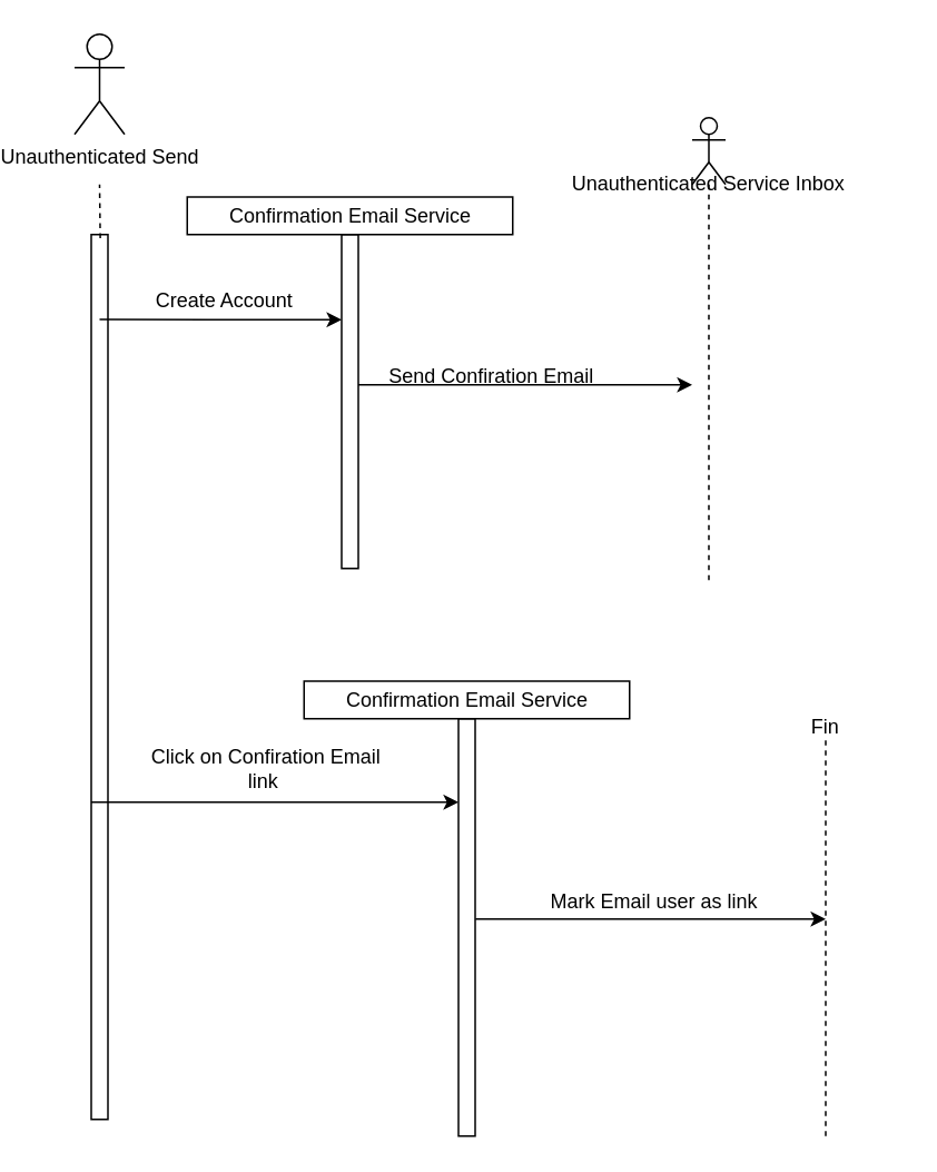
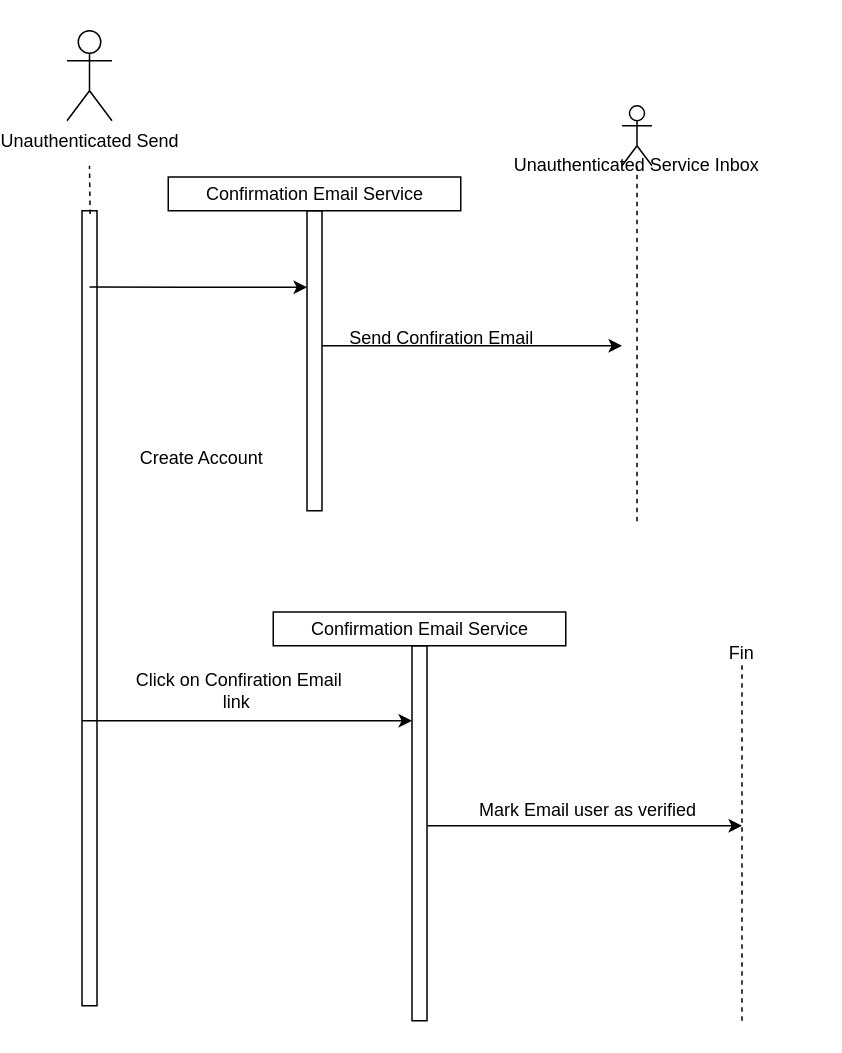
  <mxCell id="0" />
  <mxCell id="1" parent="0" />
  <mxCell id="2" value="" style="html=1;points=[];perimeter=orthogonalPerimeter;" vertex="1" parent="1"><mxGeometry x="30" y="140" width="10" height="530" as="geometry" /></mxCell>
  <mxCell id="3" value="" style="endArrow=classic;html=1;exitX=0.5;exitY=0.096;exitDx=0;exitDy=0;exitPerimeter=0;" edge="1" parent="1" source="2"><mxGeometry width="50" height="50" relative="1" as="geometry"><mxPoint x="70" y="230" as="sourcePoint" /><mxPoint x="180" y="191" as="targetPoint" /><Array as="points"><mxPoint x="110" y="191" /></Array></mxGeometry></mxCell>
- <mxCell id="4" value="Create Account" style="text;html=1;strokeColor=none;fillColor=none;align=center;verticalAlign=middle;whiteSpace=wrap;rounded=0;" vertex="1" parent="1"><mxGeometry x="60" y="170" width="100" height="20" as="geometry" /></mxCell>
+ <mxCell id="4" value="Create Account" style="text;html=1;strokeColor=none;fillColor=none;align=center;verticalAlign=middle;whiteSpace=wrap;rounded=0;" vertex="1" parent="1"><mxGeometry x="60" y="295" width="100" height="20" as="geometry" /></mxCell>
  <mxCell id="5" value="Unauthenticated Send" style="shape=umlActor;verticalLabelPosition=bottom;verticalAlign=top;html=1;" vertex="1" parent="1"><mxGeometry x="20" y="20" width="30" height="60" as="geometry" /></mxCell>
  <mxCell id="6" value="" style="endArrow=none;dashed=1;html=1;exitX=0.54;exitY=0.004;exitDx=0;exitDy=0;exitPerimeter=0;" edge="1" parent="1" source="2"><mxGeometry width="50" height="50" relative="1" as="geometry"><mxPoint x="20" y="150" as="sourcePoint" /><mxPoint x="35" y="110" as="targetPoint" /></mxGeometry></mxCell>
  <mxCell id="7" value="" style="html=1;points=[];perimeter=orthogonalPerimeter;" vertex="1" parent="1"><mxGeometry x="180" y="140" width="10" height="200" as="geometry" /></mxCell>
  <mxCell id="8" value="" style="endArrow=classic;html=1;" edge="1" parent="1"><mxGeometry width="50" height="50" relative="1" as="geometry"><mxPoint x="190" y="230" as="sourcePoint" /><mxPoint x="390" y="230" as="targetPoint" /></mxGeometry></mxCell>
  <mxCell id="9" value="Send Confiration Email" style="text;html=1;strokeColor=none;fillColor=none;align=center;verticalAlign=middle;whiteSpace=wrap;rounded=0;" vertex="1" parent="1"><mxGeometry x="205" y="215" width="130" height="20" as="geometry" /></mxCell>
  <mxCell id="10" value="" style="shape=umlLifeline;participant=umlActor;perimeter=lifelinePerimeter;whiteSpace=wrap;html=1;container=1;collapsible=0;recursiveResize=0;verticalAlign=top;spacingTop=36;outlineConnect=0;" vertex="1" parent="1"><mxGeometry x="390" y="70" width="20" height="280" as="geometry" /></mxCell>
  <mxCell id="11" value="Unauthenticated Service Inbox" style="text;html=1;strokeColor=none;fillColor=none;align=center;verticalAlign=middle;whiteSpace=wrap;rounded=0;" vertex="1" parent="1"><mxGeometry x="285" y="100" width="230" height="20" as="geometry" /></mxCell>
  <mxCell id="12" value="" style="endArrow=classic;html=1;" edge="1" parent="1"><mxGeometry width="50" height="50" relative="1" as="geometry"><mxPoint x="30" y="480" as="sourcePoint" /><mxPoint x="250" y="480" as="targetPoint" /></mxGeometry></mxCell>
  <mxCell id="13" value="Click on Confiration Email link&amp;nbsp;" style="text;html=1;strokeColor=none;fillColor=none;align=center;verticalAlign=middle;whiteSpace=wrap;rounded=0;" vertex="1" parent="1"><mxGeometry x="60" y="450" width="150" height="20" as="geometry" /></mxCell>
  <mxCell id="14" value="" style="html=1;points=[];perimeter=orthogonalPerimeter;" vertex="1" parent="1"><mxGeometry x="250" y="430" width="10" height="250" as="geometry" /></mxCell>
  <mxCell id="15" value="Confirmation Email Service" style="html=1;dashed=0;whitespace=wrap;" vertex="1" parent="1"><mxGeometry x="157.5" y="407.5" width="195" height="22.5" as="geometry" /></mxCell>
  <mxCell id="16" value="Confirmation Email Service" style="html=1;dashed=0;whitespace=wrap;" vertex="1" parent="1"><mxGeometry x="87.5" y="117.5" width="195" height="22.5" as="geometry" /></mxCell>
  <mxCell id="17" value="" style="endArrow=classic;html=1;exitX=1.02;exitY=0.48;exitDx=0;exitDy=0;exitPerimeter=0;" edge="1" parent="1" source="14"><mxGeometry width="50" height="50" relative="1" as="geometry"><mxPoint x="260" y="570" as="sourcePoint" /><mxPoint x="470" y="550" as="targetPoint" /></mxGeometry></mxCell>
  <mxCell id="18" value="" style="endArrow=none;dashed=1;html=1;" edge="1" parent="1"><mxGeometry width="50" height="50" relative="1" as="geometry"><mxPoint x="470" y="680" as="sourcePoint" /><mxPoint x="470" y="440" as="targetPoint" /></mxGeometry></mxCell>
  <mxCell id="19" value="Fin" style="text;html=1;strokeColor=none;fillColor=none;align=center;verticalAlign=middle;whiteSpace=wrap;rounded=0;" vertex="1" parent="1"><mxGeometry x="450" y="425" width="40" height="20" as="geometry" /></mxCell>
- <mxCell id="20" value="Mark Email user as link" style="text;html=1;strokeColor=none;fillColor=none;align=center;verticalAlign=middle;whiteSpace=wrap;rounded=0;" vertex="1" parent="1"><mxGeometry x="285" y="530" width="165" height="20" as="geometry" /></mxCell>
+ <mxCell id="20" value="Mark Email user as verified" style="text;html=1;strokeColor=none;fillColor=none;align=center;verticalAlign=middle;whiteSpace=wrap;rounded=0;" vertex="1" parent="1"><mxGeometry x="285" y="530" width="165" height="20" as="geometry" /></mxCell>
